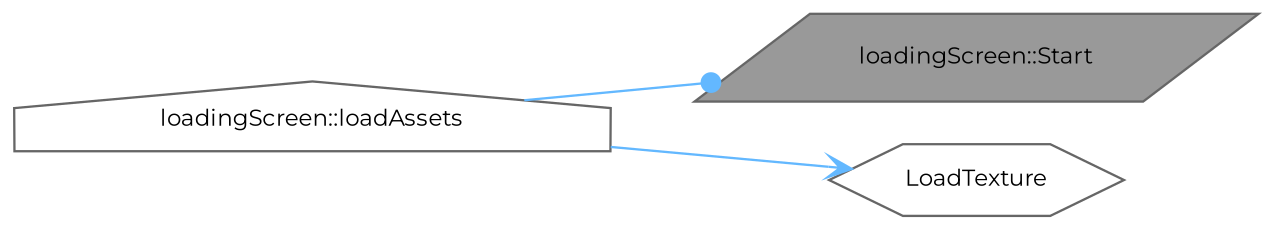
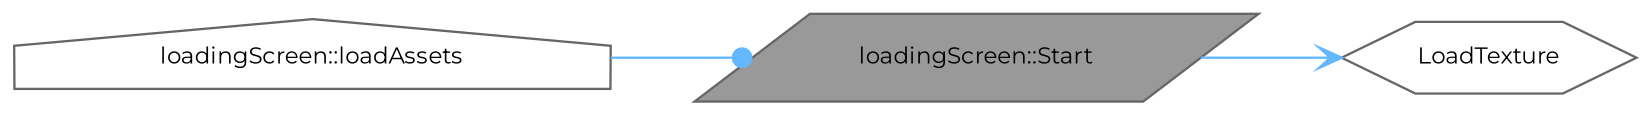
  digraph {
    fontname=Montserrat
    rankdir=LR
    node [color=grey40 fillcolor=white fontname=Montserrat fontsize=10 style=filled]
    edge [color=steelblue1 fontname=Montserrat fontsize=10 labelfontname=Helvetica labelfontsize=10 style=solid]
    n1 [color=gray40 fillcolor=grey60 fontcolor=black height=0.2 label="loadingScreen::Start" shape=parallelogram width=0.4]
    n2 [height=0.2 label="loadingScreen::loadAssets" shape=house width=0.4]
    n3 [height=0.2 label=LoadTexture shape=hexagon width=0.4]
    n2 -> n1 [arrowhead=dot]
-   n2 -> n3 [arrowhead=vee]
+   n1 -> n3 [arrowhead=vee]
  }
